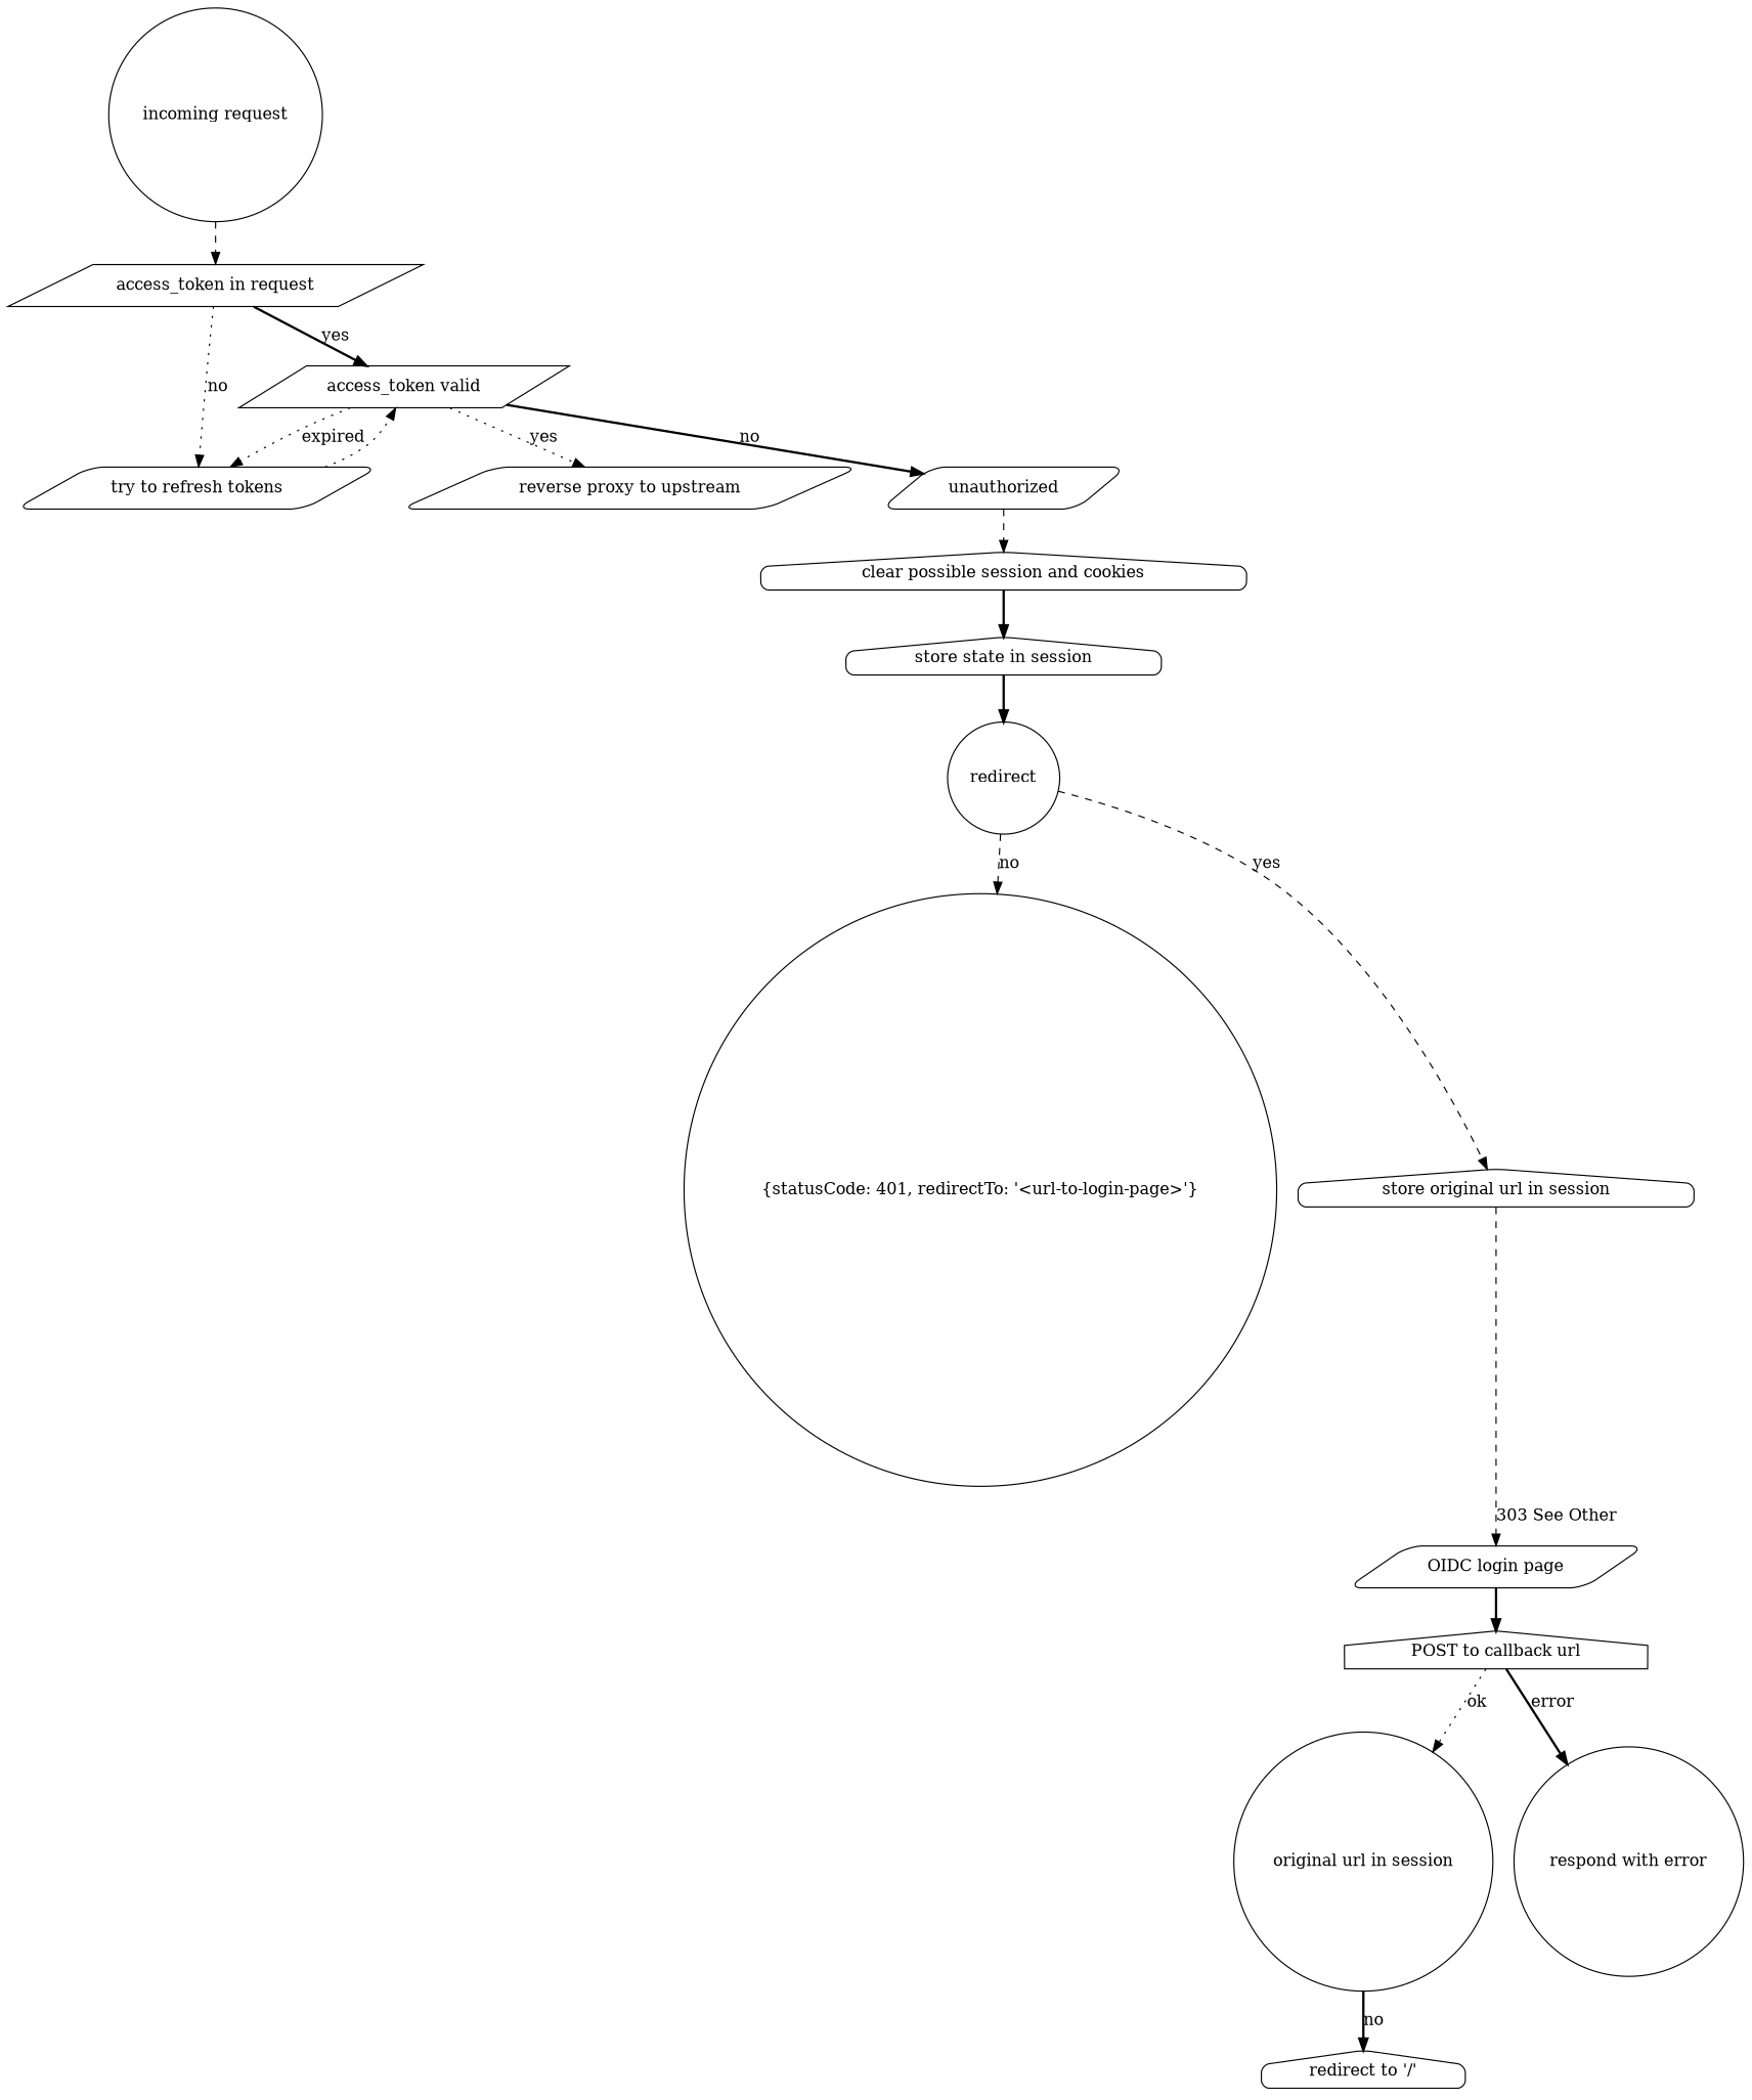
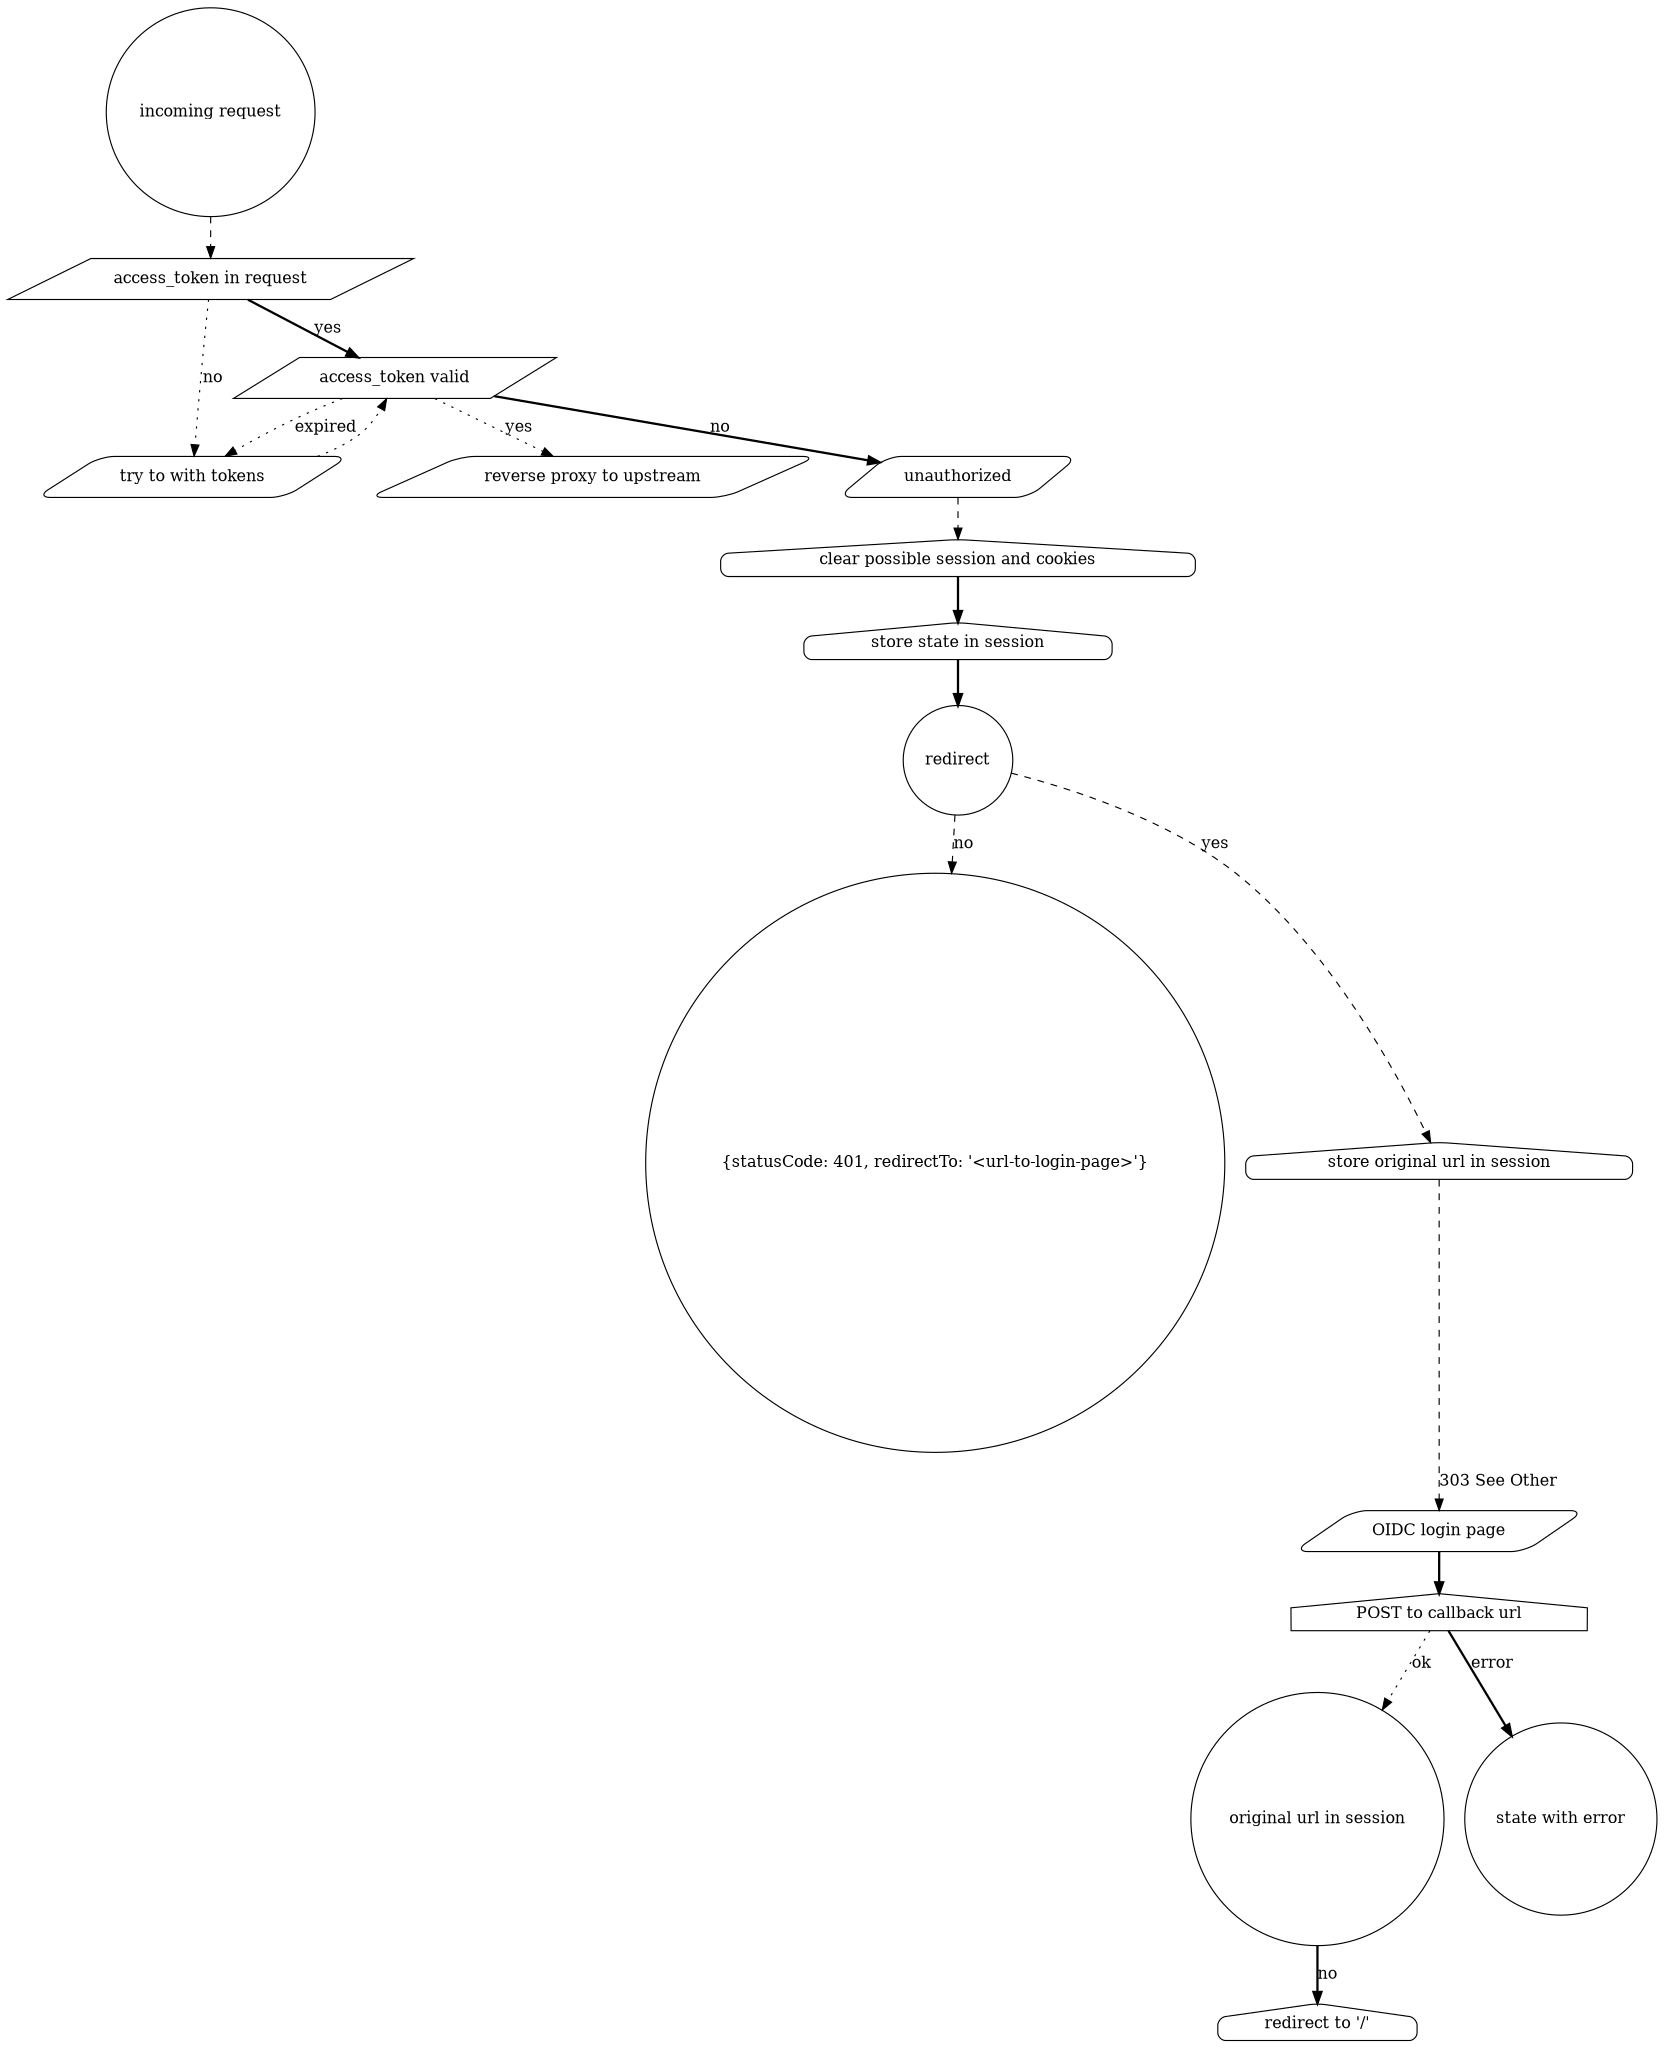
  digraph {
    node [shape=parallelogram style=rounded]
    edge [style=bold]
    n1 [label="incoming request" shape=circle]
    n2 [label="access_token in request" style=solid]
    n3 [label="access_token valid" style=solid]
-   n4 [label="try to refresh tokens"]
+   n4 [label="try to with tokens"]
    n5 [label="reverse proxy to upstream"]
    unauthorized
    n7 [label="clear possible session and cookies" shape=house]
    n8 [label="POST to callback url" shape=house style=solid]
    n9 [label="original url in session" shape=circle]
-   n10 [label="respond with error" shape=circle]
+   n10 [label="state with error" shape=circle]
    n11 [label="redirect to '/'" shape=house]
    n12 [label="store state in session" shape=house]
    redirect [shape=circle]
    n14 [label="{statusCode: 401, redirectTo: '<url-to-login-page>'}" shape=circle]
    n15 [label="store original url in session" shape=house]
    n16 [label="OIDC login page"]
    n1 -> n2 [style=dashed]
    n2 -> n3 [label=yes]
    n2 -> n4 [label=no style=dotted]
    n3 -> n4 [label=expired style=dotted]
    n3 -> n5 [label=yes style=dotted]
    n3 -> unauthorized [label=no]
    n4 -> n3 [style=dotted]
    unauthorized -> n7 [style=dashed]
    n7 -> n12
    n8 -> n9 [label=ok style=dotted]
    n8 -> n10 [label=error]
    n9 -> n11 [label=no]
    n12 -> redirect
    redirect -> n14 [label=no style=dashed]
    redirect -> n15 [label=yes style=dashed]
    n15 -> n16 [label="303 See Other" style=dashed]
    n16 -> n8
  }
